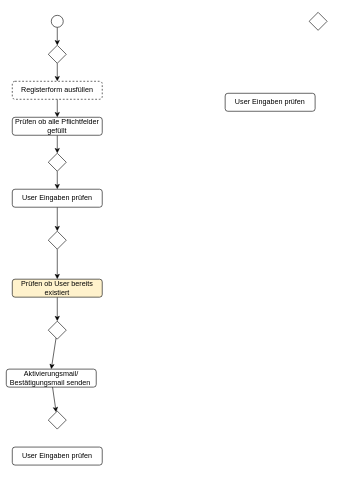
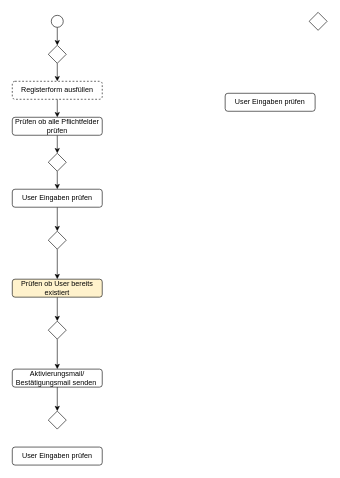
  <mxCell id="0" />
  <mxCell id="1" parent="0" />
  <mxCell id="2" value="" style="edgeStyle=none;html=1;" edge="1" parent="1" source="3" target="19"><mxGeometry relative="1" as="geometry" /></mxCell>
  <mxCell id="3" value="" style="ellipse;whiteSpace=wrap;html=1;aspect=fixed;" vertex="1" parent="1"><mxGeometry x="85" y="25" width="20" height="20" as="geometry" /></mxCell>
  <mxCell id="4" value="" style="edgeStyle=none;html=1;" edge="1" parent="1" source="5" target="21"><mxGeometry relative="1" as="geometry" /></mxCell>
  <mxCell id="5" value="" style="rhombus;whiteSpace=wrap;html=1;" vertex="1" parent="1"><mxGeometry x="80" y="385" width="30" height="30" as="geometry" /></mxCell>
  <mxCell id="6" value="" style="edgeStyle=none;html=1;entryX=0.5;entryY=0;entryDx=0;entryDy=0;" edge="1" parent="1" source="7" target="23"><mxGeometry relative="1" as="geometry" /></mxCell>
  <mxCell id="7" value="" style="rhombus;whiteSpace=wrap;html=1;" vertex="1" parent="1"><mxGeometry x="80" y="535" width="30" height="30" as="geometry" /></mxCell>
  <mxCell id="8" value="" style="rhombus;whiteSpace=wrap;html=1;" vertex="1" parent="1"><mxGeometry x="515" y="20" width="30" height="30" as="geometry" /></mxCell>
  <mxCell id="9" style="edgeStyle=none;html=1;exitX=0.5;exitY=0;exitDx=0;exitDy=0;entryX=0.5;entryY=0;entryDx=0;entryDy=0;" edge="1" parent="1" source="7" target="7"><mxGeometry relative="1" as="geometry" /></mxCell>
  <mxCell id="10" value="" style="edgeStyle=none;html=1;" edge="1" parent="1" source="11" target="17"><mxGeometry relative="1" as="geometry" /></mxCell>
- <mxCell id="11" value="Prüfen ob alle Pflichtfelder gefüllt" style="rounded=1;whiteSpace=wrap;html=1;" vertex="1" parent="1"><mxGeometry x="20" y="195" width="150" height="30" as="geometry" /></mxCell>
+ <mxCell id="11" value="Prüfen ob alle Pflichtfelder prüfen" style="rounded=1;whiteSpace=wrap;html=1;" vertex="1" parent="1"><mxGeometry x="20" y="195" width="150" height="30" as="geometry" /></mxCell>
  <mxCell id="12" value="" style="edgeStyle=none;html=1;" edge="1" parent="1" source="13"><mxGeometry relative="1" as="geometry"><mxPoint x="95" y="195" as="targetPoint" /></mxGeometry></mxCell>
  <mxCell id="13" value="Registerform ausfüllen" style="rounded=1;whiteSpace=wrap;html=1;dashed=1;" vertex="1" parent="1"><mxGeometry x="20" y="135" width="150" height="30" as="geometry" /></mxCell>
  <mxCell id="14" value="" style="edgeStyle=none;html=1;" edge="1" parent="1" source="15" target="5"><mxGeometry relative="1" as="geometry" /></mxCell>
  <mxCell id="15" value="User Eingaben prüfen" style="rounded=1;whiteSpace=wrap;html=1;" vertex="1" parent="1"><mxGeometry x="20" y="315" width="150" height="30" as="geometry" /></mxCell>
  <mxCell id="16" value="" style="edgeStyle=none;html=1;" edge="1" parent="1" source="17" target="15"><mxGeometry relative="1" as="geometry" /></mxCell>
  <mxCell id="17" value="" style="rhombus;whiteSpace=wrap;html=1;" vertex="1" parent="1"><mxGeometry x="80" y="255" width="30" height="30" as="geometry" /></mxCell>
  <mxCell id="18" value="" style="edgeStyle=none;html=1;" edge="1" parent="1" source="19" target="13"><mxGeometry relative="1" as="geometry" /></mxCell>
  <mxCell id="19" value="" style="rhombus;whiteSpace=wrap;html=1;" vertex="1" parent="1"><mxGeometry x="80" y="75" width="30" height="30" as="geometry" /></mxCell>
  <mxCell id="20" value="" style="edgeStyle=none;html=1;" edge="1" parent="1" source="21" target="7"><mxGeometry relative="1" as="geometry" /></mxCell>
  <mxCell id="21" value="Prüfen ob User bereits existiert" style="rounded=1;whiteSpace=wrap;html=1;fillColor=#fff2cc;" vertex="1" parent="1"><mxGeometry x="20" y="465" width="150" height="30" as="geometry" /></mxCell>
  <mxCell id="22" value="" style="edgeStyle=none;html=1;" edge="1" parent="1" source="23" target="24"><mxGeometry relative="1" as="geometry" /></mxCell>
- <mxCell id="23" value="Aktivierungsmail/ Bestätigungsmail senden&amp;nbsp;" style="rounded=1;whiteSpace=wrap;html=1;" vertex="1" parent="1"><mxGeometry x="10" y="615" width="150" height="30" as="geometry" /></mxCell>
+ <mxCell id="23" value="Aktivierungsmail/ Bestätigungsmail senden&amp;nbsp;" style="rounded=1;whiteSpace=wrap;html=1;" vertex="1" parent="1"><mxGeometry x="20" y="615" width="150" height="30" as="geometry" /></mxCell>
  <mxCell id="24" value="" style="rhombus;whiteSpace=wrap;html=1;" vertex="1" parent="1"><mxGeometry x="80" y="685" width="30" height="30" as="geometry" /></mxCell>
  <mxCell id="25" value="User Eingaben prüfen" style="rounded=1;whiteSpace=wrap;html=1;" vertex="1" parent="1"><mxGeometry x="375" y="155" width="150" height="30" as="geometry" /></mxCell>
  <mxCell id="26" value="User Eingaben prüfen" style="rounded=1;whiteSpace=wrap;html=1;" vertex="1" parent="1"><mxGeometry x="20" y="745" width="150" height="30" as="geometry" /></mxCell>
